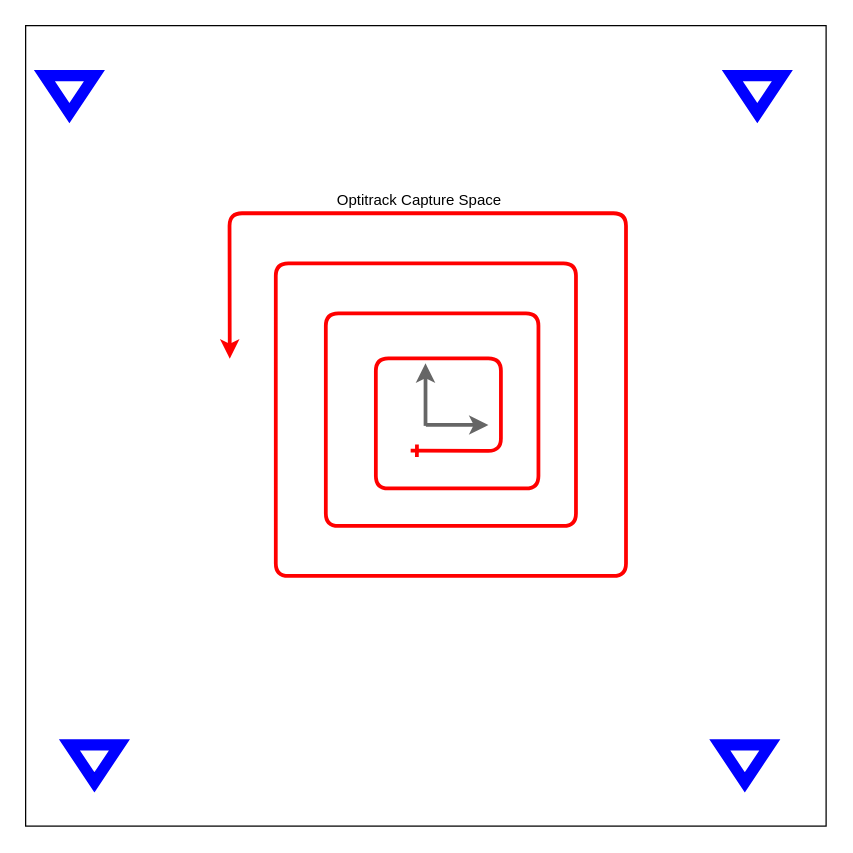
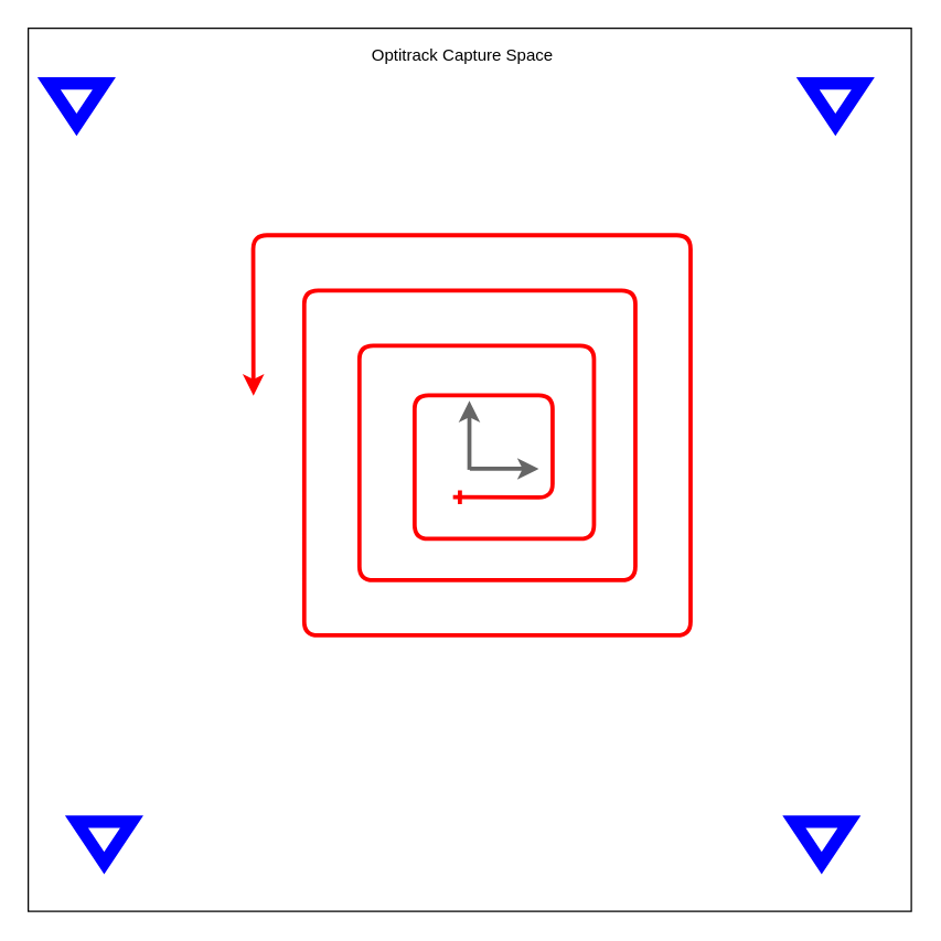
  <mxCell id="0" />
  <mxCell id="1" parent="0" />
  <mxCell id="2" value="" style="group" vertex="1" connectable="0" parent="1"><mxGeometry x="20" y="20" width="640" height="640" as="geometry" /></mxCell>
  <mxCell id="3" value="" style="whiteSpace=wrap;html=1;aspect=fixed;" vertex="1" parent="2"><mxGeometry width="640" height="640" as="geometry" /></mxCell>
  <mxCell id="4" value="" style="endArrow=classic;html=1;strokeWidth=3;fillColor=#f5f5f5;strokeColor=#666666;" edge="1" parent="2"><mxGeometry width="50" height="50" relative="1" as="geometry"><mxPoint x="319.71" y="320" as="sourcePoint" /><mxPoint x="319.71" y="270" as="targetPoint" /></mxGeometry></mxCell>
  <mxCell id="5" value="" style="endArrow=classic;html=1;strokeWidth=3;fillColor=#f5f5f5;strokeColor=#666666;" edge="1" parent="2"><mxGeometry width="50" height="50" relative="1" as="geometry"><mxPoint x="320" y="319.29" as="sourcePoint" /><mxPoint x="370" y="319.29" as="targetPoint" /></mxGeometry></mxCell>
  <mxCell id="6" value="" style="endArrow=classic;html=1;strokeWidth=3;entryX=0.255;entryY=0.416;entryDx=0;entryDy=0;entryPerimeter=0;exitX=0.481;exitY=0.531;exitDx=0;exitDy=0;exitPerimeter=0;startArrow=ERone;startFill=0;endFill=1;strokeColor=#FF0000;" edge="1" parent="2" source="3" target="3"><mxGeometry width="50" height="50" relative="1" as="geometry"><mxPoint x="400.0" y="480" as="sourcePoint" /><mxPoint x="283.2" y="406.24" as="targetPoint" /><Array as="points"><mxPoint x="380" y="340" /><mxPoint x="380" y="266" /><mxPoint x="280" y="266" /><mxPoint x="280" y="370" /><mxPoint x="410" y="370" /><mxPoint x="410" y="230" /><mxPoint x="240" y="230" /><mxPoint x="240" y="400" /><mxPoint x="440" y="400" /><mxPoint x="440" y="190" /><mxPoint x="200" y="190" /><mxPoint x="200" y="440" /><mxPoint x="480" y="440" /><mxPoint x="480" y="150" /><mxPoint x="163" y="150" /></Array></mxGeometry></mxCell>
  <mxCell id="7" value="" style="triangle;whiteSpace=wrap;html=1;strokeColor=#0000FF;strokeWidth=9;rotation=90;" vertex="1" parent="2"><mxGeometry x="570" y="35" width="30" height="40" as="geometry" /></mxCell>
  <mxCell id="8" value="" style="triangle;whiteSpace=wrap;html=1;strokeColor=#0000FF;strokeWidth=9;rotation=90;" vertex="1" parent="2"><mxGeometry x="20" y="35" width="30" height="40" as="geometry" /></mxCell>
  <mxCell id="9" value="" style="triangle;whiteSpace=wrap;html=1;strokeColor=#0000FF;strokeWidth=9;rotation=90;" vertex="1" parent="2"><mxGeometry x="40" y="570" width="30" height="40" as="geometry" /></mxCell>
  <mxCell id="10" value="" style="triangle;whiteSpace=wrap;html=1;strokeColor=#0000FF;strokeWidth=9;rotation=90;" vertex="1" parent="2"><mxGeometry x="560" y="570" width="30" height="40" as="geometry" /></mxCell>
- <mxCell id="11" value="Optitrack Capture Space" style="text;html=1;strokeColor=none;fillColor=none;align=center;verticalAlign=middle;whiteSpace=wrap;rounded=0;" vertex="1" parent="2"><mxGeometry x="220" y="130" width="190" height="20" as="geometry" /></mxCell>
+ <mxCell id="11" value="Optitrack Capture Space" style="text;html=1;strokeColor=none;fillColor=none;align=center;verticalAlign=middle;whiteSpace=wrap;rounded=0;" vertex="1" parent="2"><mxGeometry x="220" y="10" width="190" height="20" as="geometry" /></mxCell>
